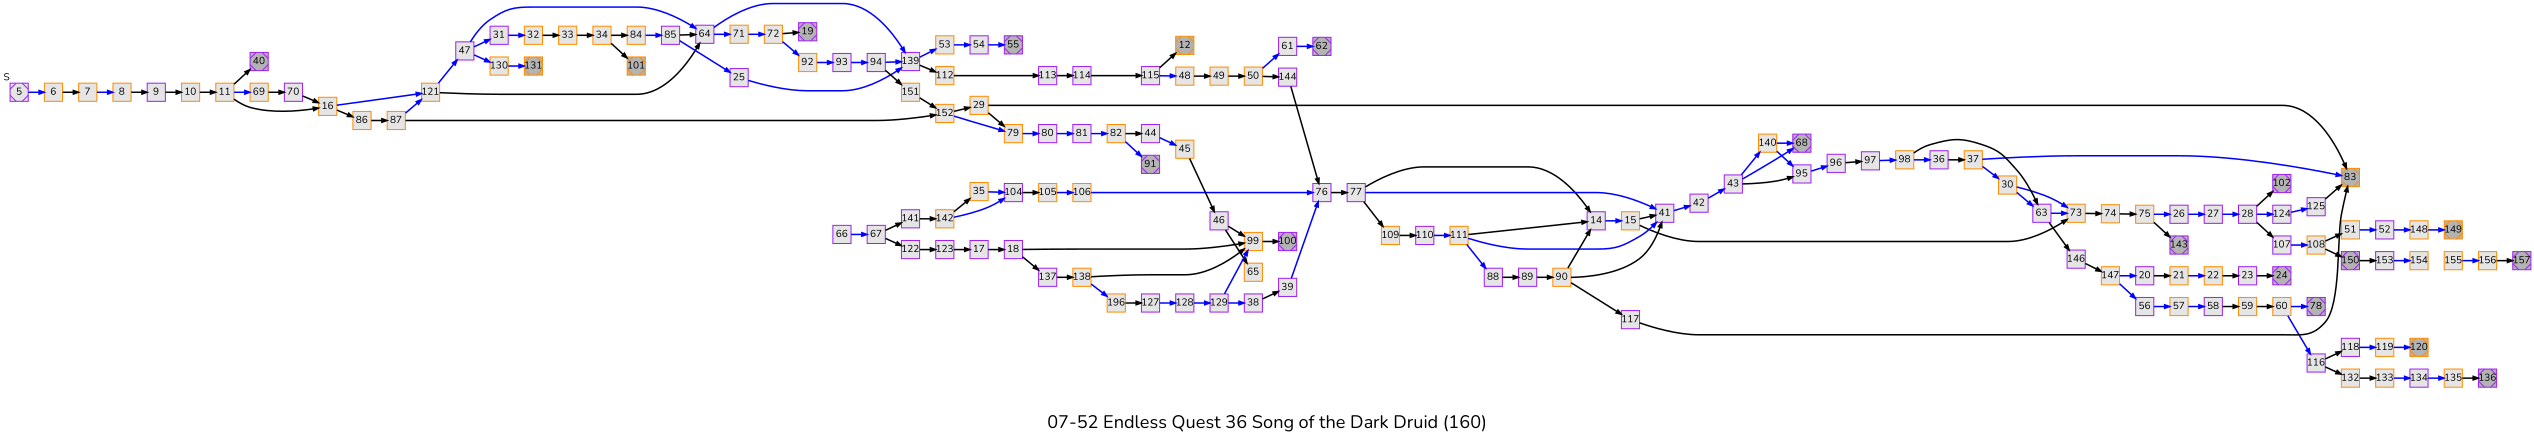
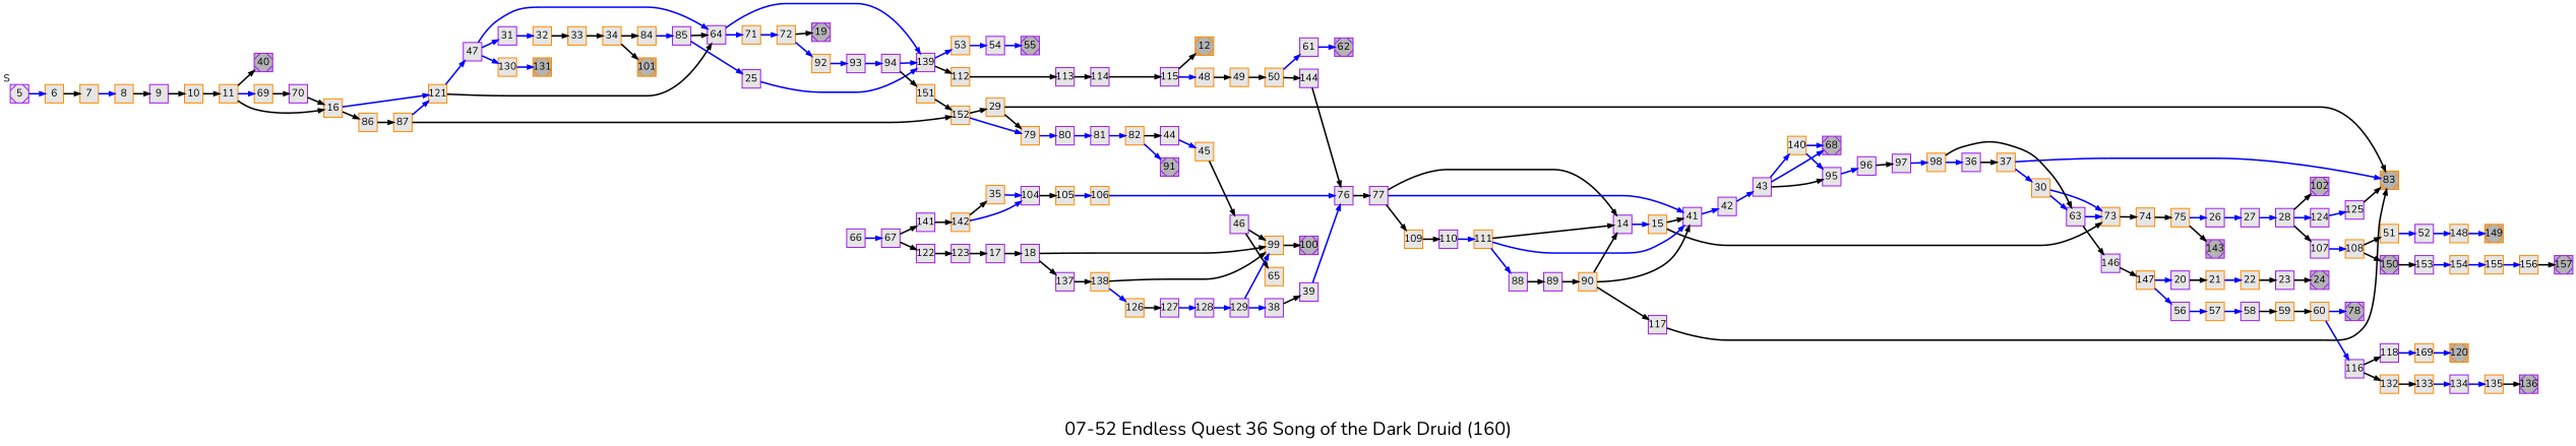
  digraph {
    fontname=Nunito
    fontsize=36
    label="07-52 Endless Quest 36 Song of the Dark Druid (160)"
    nodesep=0.35
    ordering=out
    rankdir=LR
    ranksep=0.45
    node [color=purple fillcolor=grey90 fixedsize=true fontname=Nunito fontsize=20 labelfloat=true margin="0,0" penwidth=2 regular=true shape=rect style=filled]
    edge [color=black fontname=Nunito fontsize=12 labelfloat=true penwidth=3]
    5 [shape=Msquare xlabel=S]
    6 [color=darkorange]
    7 [color=darkorange]
    8 [color=darkorange]
    9
    10 [color=darkorange]
    11 [color=darkorange]
    40 [fillcolor=grey70 shape=Msquare]
    69 [color=darkorange]
    16 [color=darkorange]
    70
    121 [color=darkorange]
    86 [color=darkorange]
    47
    64
    87 [color=darkorange]
    12 [color=darkorange fillcolor=grey70 shape=Msquare]
    15 [color=darkorange]
    14
    41
    73 [color=darkorange]
    42
    74 [color=darkorange]
    43
    75 [color=darkorange]
    31
    130 [color=darkorange]
    139
    71 [color=darkorange]
    152 [color=darkorange]
    17
    18
    99 [color=darkorange]
    137
    100 [fillcolor=grey70 shape=Msquare]
    138 [color=darkorange]
-   126 [color=darkorange label=196]
+   126 [color=darkorange]
    19 [fillcolor=grey70 shape=Msquare]
    21 [color=darkorange]
    20
    22 [color=darkorange]
    23
    24 [fillcolor=grey70 shape=Msquare]
    25
    53 [color=darkorange]
    112 [color=darkorange]
    62 [fillcolor=grey70 shape=Msquare]
    61
    54
    113
    26
    27
    28
    102 [fillcolor=grey70 shape=Msquare]
    124
    107
    125
    108 [color=darkorange]
    83 [color=darkorange fillcolor=grey70 shape=Msquare]
    51 [color=darkorange]
    150 [fillcolor=grey70 shape=Msquare]
    29 [color=darkorange]
    79 [color=darkorange]
    80
    81
    30 [color=darkorange]
    63
    146
    147 [color=darkorange]
    32 [color=darkorange]
    33 [color=darkorange]
    34 [color=darkorange]
    84 [color=darkorange]
    101 [color=darkorange fillcolor=grey70 shape=Msquare]
    85
    35 [color=darkorange]
    104
    105 [color=darkorange]
    106 [color=darkorange]
    37 [color=darkorange]
    36
    38
    39
    76
    77
    109 [color=darkorange]
    140 [color=darkorange]
    68 [fillcolor=grey70 shape=Msquare]
    95
    96
    97
    45 [color=darkorange]
    44
    46
    65 [color=darkorange]
    66
    67
    131 [color=darkorange fillcolor=grey70 shape=Msquare]
    72 [color=darkorange]
    48 [color=darkorange]
    49 [color=darkorange]
    50 [color=darkorange]
    144
    52
    148 [color=darkorange]
    149 [color=darkorange fillcolor=grey70 shape=Msquare]
    154 [color=darkorange]
    153
    155 [color=darkorange]
    55 [fillcolor=grey70 shape=Msquare]
    57 [color=darkorange]
    56
    58
    59 [color=darkorange]
    60 [color=darkorange]
    78 [fillcolor=grey70 shape=Msquare]
    116
    118
    132 [color=darkorange]
-   119 [color=darkorange]
+   119 [color=darkorange label=169]
    133 [color=darkorange]
    92 [color=darkorange]
    141
    122
    142 [color=darkorange]
    123
    93
    94
    143 [fillcolor=grey70 shape=Msquare]
    110
    111 [color=darkorange]
    82 [color=darkorange]
    91 [fillcolor=grey70 shape=Msquare]
    88
    89
    90 [color=darkorange]
    117
    151 [color=darkorange]
    98 [color=darkorange]
    114
    115
    120 [color=darkorange fillcolor=grey70 shape=Msquare]
    134
    127
    128
    129
    135 [color=darkorange]
    136 [fillcolor=grey70 shape=Msquare]
    156 [color=darkorange]
    157 [fillcolor=grey70 shape=Msquare]
    5 -> 6 [color=blue]
    6 -> 7
    7 -> 8 [color=blue]
    8 -> 9
    9 -> 10
    10 -> 11
    11 -> 40
    11 -> 69 [color=blue]
    11 -> 16
    69 -> 70
    16 -> 121 [color=blue]
    16 -> 86
    70 -> 16
    121 -> 47 [color=blue]
    121 -> 64
    86 -> 87
    47 -> 64 [color=blue]
    47 -> 31 [color=blue]
    47 -> 130 [color=blue]
    64 -> 139 [color=blue]
    64 -> 71 [color=blue]
    87 -> 121 [color=blue]
    87 -> 152
    15 -> 41
    15 -> 73
    14 -> 15 [color=blue]
    41 -> 42 [color=blue]
    73 -> 74
    42 -> 43 [color=blue]
    74 -> 75
    43 -> 140 [color=blue]
    43 -> 68 [color=blue]
    43 -> 95
    75 -> 26 [color=blue]
    75 -> 143
    31 -> 32 [color=blue]
    130 -> 131 [color=blue]
    139 -> 53 [color=blue]
    139 -> 112
    71 -> 72 [color=blue]
    152 -> 29
    152 -> 79 [color=blue]
    17 -> 18
    18 -> 99
    18 -> 137
    99 -> 100
    137 -> 138
    138 -> 99
    138 -> 126 [color=blue]
    126 -> 127
    21 -> 22 [color=blue]
    20 -> 21
    22 -> 23
    23 -> 24
    25 -> 139 [color=blue]
    53 -> 54 [color=blue]
    112 -> 113
    61 -> 62 [color=blue]
    54 -> 55 [color=blue]
    113 -> 114
    26 -> 27 [color=blue]
    27 -> 28 [color=blue]
    28 -> 102
    28 -> 124 [color=blue]
    28 -> 107
    124 -> 125 [color=blue]
    107 -> 108 [color=blue]
    125 -> 83
    108 -> 51
    108 -> 150
    51 -> 52 [color=blue]
    150 -> 153
    29 -> 83
    29 -> 79
    79 -> 80 [color=blue]
    80 -> 81 [color=blue]
    81 -> 82 [color=blue]
    30 -> 73 [color=blue]
    30 -> 63 [color=blue]
    63 -> 73 [color=blue]
    63 -> 146
    146 -> 147
    147 -> 20 [color=blue]
    147 -> 56 [color=blue]
    32 -> 33
    33 -> 34
    34 -> 84
    34 -> 101
    84 -> 85 [color=blue]
    85 -> 64
    85 -> 25 [color=blue]
    35 -> 104 [color=blue]
    104 -> 105
    105 -> 106 [color=blue]
    106 -> 76 [color=blue]
    37 -> 83 [color=blue]
    37 -> 30 [color=blue]
    36 -> 37
    38 -> 39
    39 -> 76 [color=blue]
    76 -> 77
    77 -> 14
    77 -> 41 [color=blue]
    77 -> 109
    109 -> 110
    140 -> 68 [color=blue]
    140 -> 95 [color=blue]
    95 -> 96 [color=blue]
    96 -> 97
    97 -> 98 [color=blue]
    45 -> 46
    44 -> 45 [color=blue]
    46 -> 99
    46 -> 65
    66 -> 67 [color=blue]
    67 -> 141
    67 -> 122
    72 -> 19
    72 -> 92 [color=blue]
    48 -> 49
    49 -> 50
    50 -> 61 [color=blue]
    50 -> 144
    144 -> 76
    52 -> 148 [color=blue]
    148 -> 149 [color=blue]
+   154 -> 155 [color=blue]
    153 -> 154 [color=blue]
    155 -> 156 [color=blue]
    57 -> 58 [color=blue]
    56 -> 57 [color=blue]
    58 -> 59
    59 -> 60
    60 -> 78 [color=blue]
    60 -> 116 [color=blue]
    116 -> 118
    116 -> 132
    118 -> 119 [color=blue]
    132 -> 133
    119 -> 120 [color=blue]
    133 -> 134 [color=blue]
    92 -> 93 [color=blue]
    141 -> 142
    122 -> 123
    142 -> 35
    142 -> 104 [color=blue]
    123 -> 17
    93 -> 94 [color=blue]
    94 -> 139 [color=blue]
    94 -> 151
    110 -> 111 [color=blue]
    111 -> 14
    111 -> 41 [color=blue]
    111 -> 88 [color=blue]
    82 -> 44
    82 -> 91 [color=blue]
    88 -> 89
    89 -> 90
    90 -> 14
    90 -> 41
    90 -> 117
    117 -> 83
    151 -> 152
    98 -> 63
    98 -> 36 [color=blue]
    114 -> 115
    115 -> 12
    115 -> 48 [color=blue]
    134 -> 135 [color=blue]
    127 -> 128 [color=blue]
    128 -> 129 [color=blue]
    129 -> 99 [color=blue]
    129 -> 38 [color=blue]
    135 -> 136
    156 -> 157
  }
